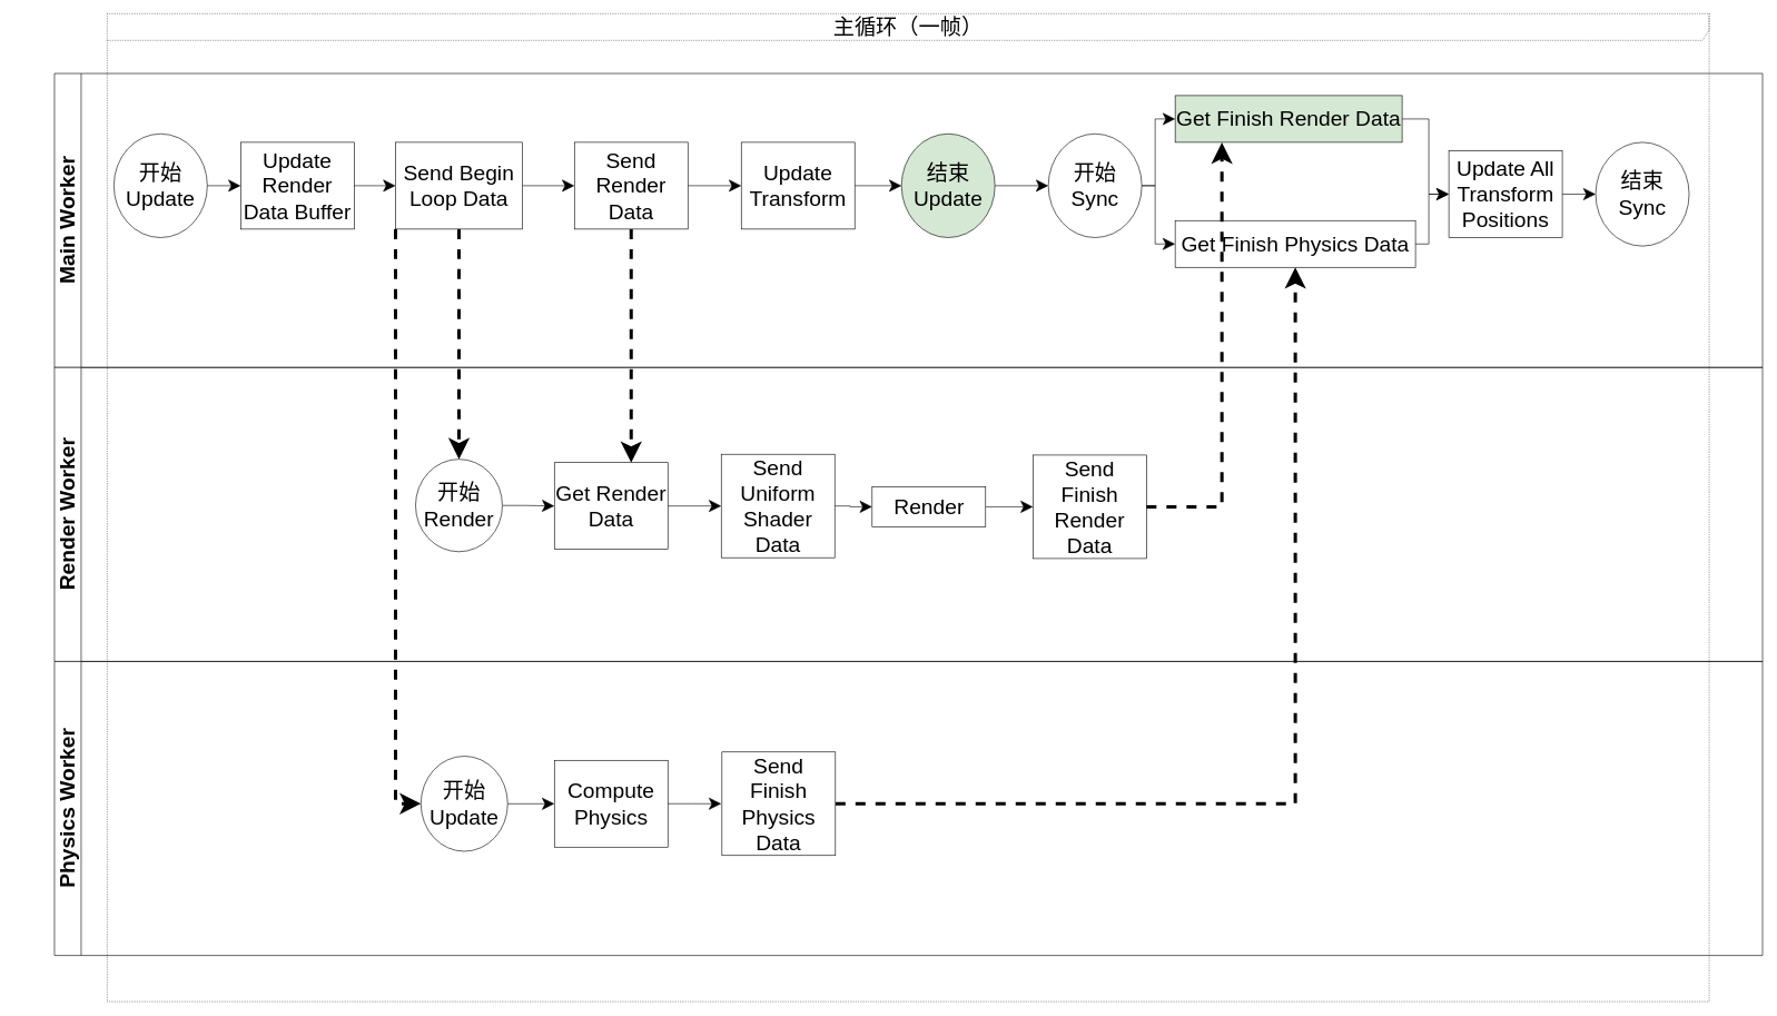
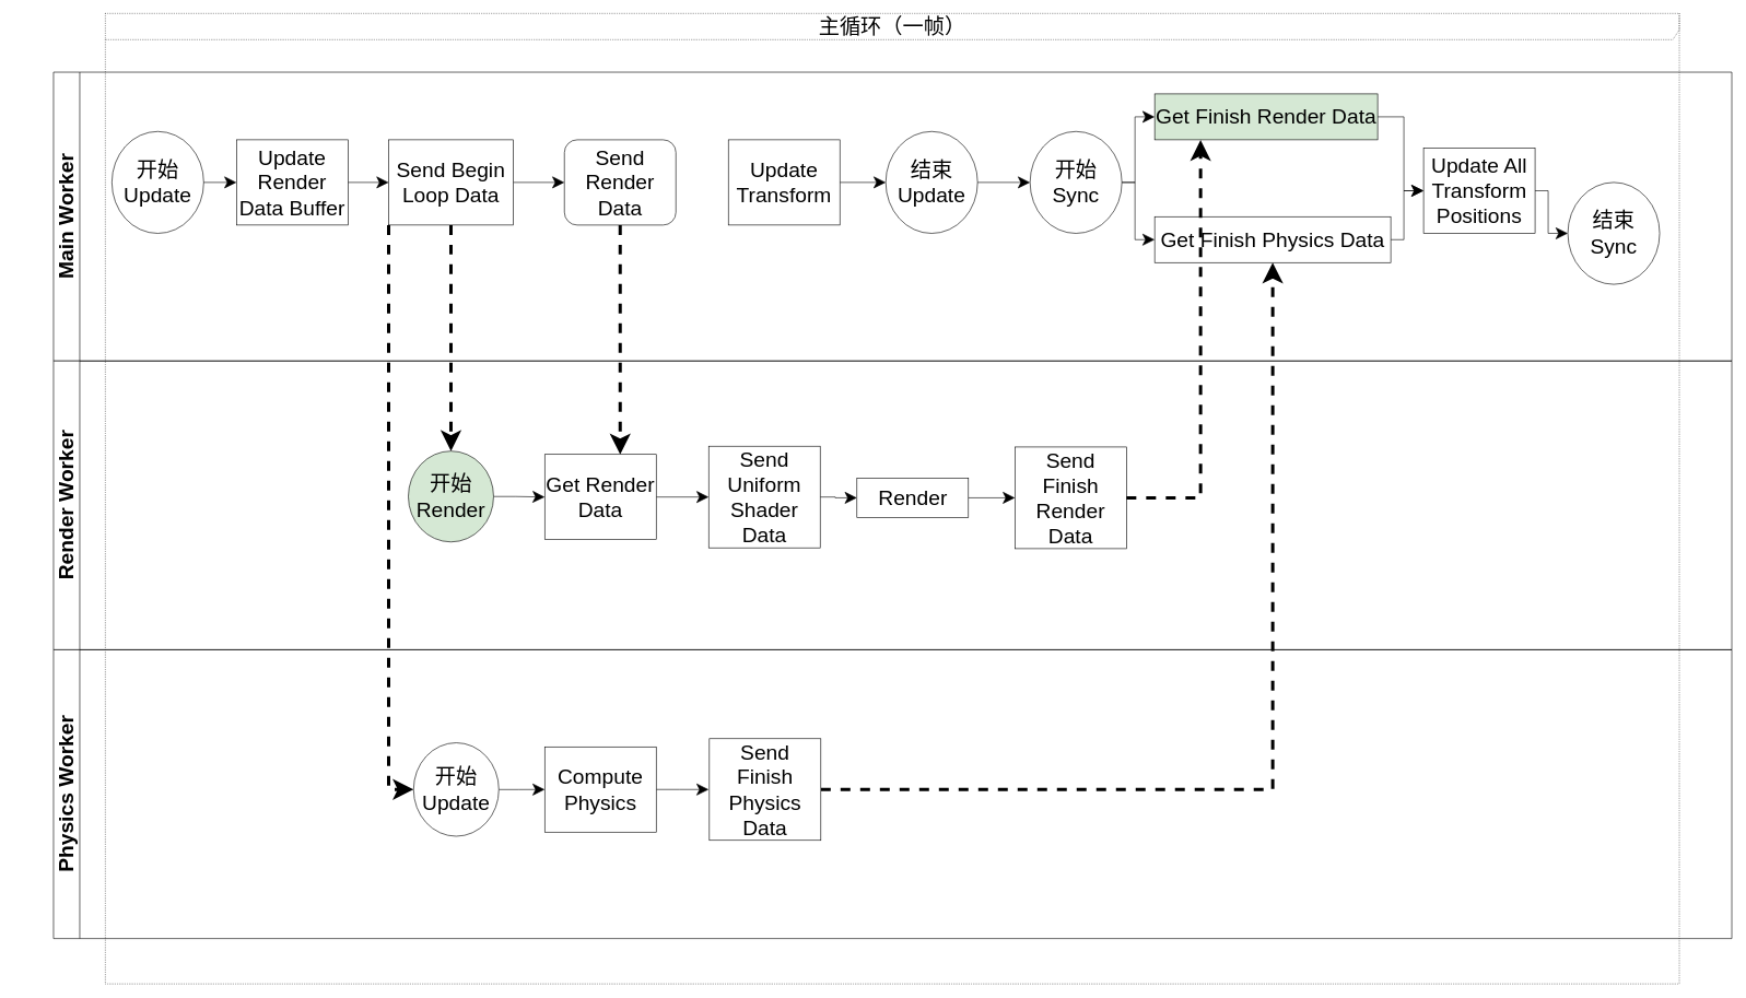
  <mxCell id="0" />
  <mxCell id="1" parent="0" />
  <mxCell id="2" value="&lt;font style=&quot;font-size: 32px&quot;&gt;主循环（一帧）&lt;/font&gt;" style="shape=umlFrame;whiteSpace=wrap;html=1;width=2437;height=40;fontSize=22;dashed=1;dashPattern=1 2;" parent="1" vertex="1"><mxGeometry x="160" y="20" width="2400" height="1480" as="geometry" /></mxCell>
  <mxCell id="3" value="&lt;font style=&quot;font-size: 32px&quot;&gt;Main Worker&lt;/font&gt;" style="swimlane;html=1;childLayout=stackLayout;resizeParent=1;resizeParentMax=0;horizontal=0;startSize=40;horizontalStack=0;fontSize=22;" parent="1" vertex="1"><mxGeometry x="81" y="109.58" width="2559" height="440.42" as="geometry"><mxRectangle x="120" y="120" width="30" height="50" as="alternateBounds" /></mxGeometry></mxCell>
  <mxCell id="4" style="edgeStyle=orthogonalEdgeStyle;rounded=0;orthogonalLoop=1;jettySize=auto;html=1;endArrow=classic;endFill=1;fontSize=22;" parent="1" edge="1"><mxGeometry relative="1" as="geometry"><mxPoint x="20" y="224.02" as="sourcePoint" /><mxPoint x="20.034" y="224.02" as="targetPoint" /></mxGeometry></mxCell>
  <mxCell id="5" value="开始&lt;br&gt;Update" style="ellipse;whiteSpace=wrap;html=1;fontSize=32;" parent="1" vertex="1"><mxGeometry x="170" y="200" width="140" height="155.42" as="geometry" /></mxCell>
  <mxCell id="6" value="" style="edgeStyle=orthogonalEdgeStyle;rounded=0;orthogonalLoop=1;jettySize=auto;html=1;fontSize=32;endSize=16;startSize=16;exitX=1;exitY=0.5;exitDx=0;exitDy=0;" parent="1" source="5" target="8" edge="1"><mxGeometry relative="1" as="geometry"><mxPoint x="320" y="275" as="sourcePoint" /></mxGeometry></mxCell>
  <mxCell id="7" value="" style="edgeStyle=orthogonalEdgeStyle;rounded=0;orthogonalLoop=1;jettySize=auto;html=1;endSize=16;startSize=16;" parent="1" source="8" target="15" edge="1"><mxGeometry relative="1" as="geometry" /></mxCell>
  <mxCell id="8" value="Update Render Data Buffer" style="whiteSpace=wrap;html=1;fontSize=32;" parent="1" vertex="1"><mxGeometry x="360" y="212.71" width="170" height="130" as="geometry" /></mxCell>
  <mxCell id="9" value="&lt;font style=&quot;font-size: 32px&quot;&gt;Render Worker&lt;/font&gt;" style="swimlane;html=1;childLayout=stackLayout;resizeParent=1;resizeParentMax=0;horizontal=0;startSize=40;horizontalStack=0;fontSize=22;" parent="1" vertex="1"><mxGeometry x="81" y="550" width="2559" height="440.42" as="geometry"><mxRectangle x="120" y="120" width="30" height="50" as="alternateBounds" /></mxGeometry></mxCell>
  <mxCell id="10" value="&lt;font style=&quot;font-size: 32px&quot;&gt;Physics Worker&lt;/font&gt;" style="swimlane;html=1;childLayout=stackLayout;resizeParent=1;resizeParentMax=0;horizontal=0;startSize=40;horizontalStack=0;fontSize=22;" parent="1" vertex="1"><mxGeometry x="81" y="990.42" width="2559" height="440.42" as="geometry"><mxRectangle x="120" y="120" width="30" height="50" as="alternateBounds" /></mxGeometry></mxCell>
  <mxCell id="11" style="edgeStyle=orthogonalEdgeStyle;rounded=0;orthogonalLoop=1;jettySize=auto;html=1;endArrow=classic;endFill=1;fontSize=22;" parent="1" edge="1"><mxGeometry relative="1" as="geometry"><mxPoint x="30" y="654.38" as="sourcePoint" /><mxPoint x="30.034" y="654.38" as="targetPoint" /></mxGeometry></mxCell>
  <mxCell id="12" value="" style="edgeStyle=orthogonalEdgeStyle;rounded=0;orthogonalLoop=1;jettySize=auto;html=1;endSize=16;startSize=16;" parent="1" source="15" target="18" edge="1"><mxGeometry relative="1" as="geometry" /></mxCell>
  <mxCell id="13" style="edgeStyle=orthogonalEdgeStyle;rounded=0;orthogonalLoop=1;jettySize=auto;html=1;startSize=16;endSize=16;dashed=1;strokeWidth=5;" parent="1" source="15" target="32" edge="1"><mxGeometry relative="1" as="geometry" /></mxCell>
  <mxCell id="14" style="edgeStyle=orthogonalEdgeStyle;rounded=0;orthogonalLoop=1;jettySize=auto;html=1;entryX=0;entryY=0.5;entryDx=0;entryDy=0;dashed=1;startSize=16;endSize=16;strokeWidth=5;exitX=0;exitY=1;exitDx=0;exitDy=0;" parent="1" source="15" target="41" edge="1"><mxGeometry relative="1" as="geometry" /></mxCell>
  <mxCell id="15" value="Send Begin Loop Data" style="whiteSpace=wrap;html=1;fontSize=32;" parent="1" vertex="1"><mxGeometry x="592" y="212.71" width="190" height="130" as="geometry" /></mxCell>
- <mxCell id="16" value="" style="edgeStyle=orthogonalEdgeStyle;rounded=0;orthogonalLoop=1;jettySize=auto;html=1;endSize=16;startSize=16;" parent="1" source="18" target="20" edge="1"><mxGeometry relative="1" as="geometry" /></mxCell>
  <mxCell id="17" style="edgeStyle=orthogonalEdgeStyle;rounded=0;orthogonalLoop=1;jettySize=auto;html=1;startSize=16;endSize=16;strokeWidth=5;dashed=1;" parent="1" source="18" target="34" edge="1"><mxGeometry relative="1" as="geometry"><Array as="points"><mxPoint x="945" y="550" /><mxPoint x="945" y="550" /></Array></mxGeometry></mxCell>
- <mxCell id="18" value="Send Render Data" style="whiteSpace=wrap;html=1;fontSize=32;" parent="1" vertex="1"><mxGeometry x="860" y="212.71" width="170" height="130" as="geometry" /></mxCell>
+ <mxCell id="18" value="Send Render Data" style="whiteSpace=wrap;html=1;fontSize=32;rounded=1;" parent="1" vertex="1"><mxGeometry x="860" y="212.71" width="170" height="130" as="geometry" /></mxCell>
  <mxCell id="19" style="edgeStyle=orthogonalEdgeStyle;rounded=0;orthogonalLoop=1;jettySize=auto;html=1;entryX=0;entryY=0.5;entryDx=0;entryDy=0;startSize=16;endSize=16;" parent="1" source="20" target="22" edge="1"><mxGeometry relative="1" as="geometry" /></mxCell>
  <mxCell id="20" value="Update Transform" style="whiteSpace=wrap;html=1;fontSize=32;" parent="1" vertex="1"><mxGeometry x="1110" y="212.71" width="170" height="130" as="geometry" /></mxCell>
  <mxCell id="21" style="edgeStyle=orthogonalEdgeStyle;rounded=0;orthogonalLoop=1;jettySize=auto;html=1;entryX=0;entryY=0.5;entryDx=0;entryDy=0;startSize=16;endSize=16;strokeWidth=1;" parent="1" source="22" target="25" edge="1"><mxGeometry relative="1" as="geometry" /></mxCell>
- <mxCell id="22" value="结束&lt;br&gt;Update" style="ellipse;whiteSpace=wrap;html=1;fontSize=32;fillColor=#d5e8d4;" parent="1" vertex="1"><mxGeometry x="1350" y="200" width="140" height="155.42" as="geometry" /></mxCell>
+ <mxCell id="22" value="结束&lt;br&gt;Update" style="ellipse;whiteSpace=wrap;html=1;fontSize=32;" parent="1" vertex="1"><mxGeometry x="1350" y="200" width="140" height="155.42" as="geometry" /></mxCell>
  <mxCell id="23" style="edgeStyle=orthogonalEdgeStyle;rounded=0;orthogonalLoop=1;jettySize=auto;html=1;entryX=0;entryY=0.5;entryDx=0;entryDy=0;startSize=16;endSize=16;strokeWidth=1;" parent="1" source="25" target="27" edge="1"><mxGeometry relative="1" as="geometry" /></mxCell>
  <mxCell id="24" style="edgeStyle=orthogonalEdgeStyle;rounded=0;orthogonalLoop=1;jettySize=auto;html=1;entryX=0;entryY=0.5;entryDx=0;entryDy=0;startSize=16;endSize=16;strokeWidth=1;" parent="1" source="25" target="47" edge="1"><mxGeometry relative="1" as="geometry" /></mxCell>
  <mxCell id="25" value="开始&lt;br&gt;Sync" style="ellipse;whiteSpace=wrap;html=1;fontSize=32;" parent="1" vertex="1"><mxGeometry x="1570" y="200" width="140" height="155.42" as="geometry" /></mxCell>
  <mxCell id="26" style="edgeStyle=orthogonalEdgeStyle;rounded=0;orthogonalLoop=1;jettySize=auto;html=1;entryX=0;entryY=0.5;entryDx=0;entryDy=0;startSize=16;endSize=16;strokeWidth=1;" parent="1" source="27" target="29" edge="1"><mxGeometry relative="1" as="geometry"><Array as="points"><mxPoint x="2140" y="178" /><mxPoint x="2140" y="290" /></Array></mxGeometry></mxCell>
  <mxCell id="27" value="Get Finish Render Data" style="whiteSpace=wrap;html=1;fontSize=32;fillColor=#d5e8d4;" parent="1" vertex="1"><mxGeometry x="1760" y="142.71" width="340" height="70" as="geometry" /></mxCell>
  <mxCell id="28" style="edgeStyle=orthogonalEdgeStyle;rounded=0;orthogonalLoop=1;jettySize=auto;html=1;startSize=16;endSize=16;strokeWidth=1;" parent="1" source="29" target="30" edge="1"><mxGeometry relative="1" as="geometry" /></mxCell>
  <mxCell id="29" value="Update All Transform Positions" style="whiteSpace=wrap;html=1;fontSize=32;" parent="1" vertex="1"><mxGeometry x="2170" y="225.42" width="170" height="130" as="geometry" /></mxCell>
- <mxCell id="30" value="结束&lt;br&gt;Sync" style="ellipse;whiteSpace=wrap;html=1;fontSize=32;" parent="1" vertex="1"><mxGeometry x="2390" y="212.71" width="140" height="155.42" as="geometry" /></mxCell>
+ <mxCell id="30" value="结束&lt;br&gt;Sync" style="ellipse;whiteSpace=wrap;html=1;fontSize=32;" parent="1" vertex="1"><mxGeometry x="2390" y="277.71" width="140" height="155.42" as="geometry" /></mxCell>
  <mxCell id="31" style="edgeStyle=orthogonalEdgeStyle;rounded=0;orthogonalLoop=1;jettySize=auto;html=1;entryX=0;entryY=0.5;entryDx=0;entryDy=0;startSize=16;endSize=16;strokeWidth=1;" parent="1" source="32" target="34" edge="1"><mxGeometry relative="1" as="geometry" /></mxCell>
- <mxCell id="32" value="开始&lt;br&gt;Render" style="ellipse;whiteSpace=wrap;html=1;fontSize=32;" parent="1" vertex="1"><mxGeometry x="622" y="687.44" width="130" height="138.54" as="geometry" /></mxCell>
+ <mxCell id="32" value="开始&lt;br&gt;Render" style="ellipse;whiteSpace=wrap;html=1;fontSize=32;fillColor=#d5e8d4;" parent="1" vertex="1"><mxGeometry x="622" y="687.44" width="130" height="138.54" as="geometry" /></mxCell>
  <mxCell id="33" value="" style="edgeStyle=orthogonalEdgeStyle;rounded=0;orthogonalLoop=1;jettySize=auto;html=1;startSize=16;endSize=16;" parent="1" source="34" target="36" edge="1"><mxGeometry relative="1" as="geometry" /></mxCell>
  <mxCell id="34" value="Get Render Data" style="whiteSpace=wrap;html=1;fontSize=32;" parent="1" vertex="1"><mxGeometry x="830" y="692.5" width="170" height="130" as="geometry" /></mxCell>
  <mxCell id="35" style="edgeStyle=orthogonalEdgeStyle;rounded=0;orthogonalLoop=1;jettySize=auto;html=1;entryX=0;entryY=0.5;entryDx=0;entryDy=0;startSize=16;endSize=16;" parent="1" source="36" target="38" edge="1"><mxGeometry relative="1" as="geometry" /></mxCell>
  <mxCell id="36" value="Send Uniform Shader Data" style="whiteSpace=wrap;html=1;fontSize=32;" parent="1" vertex="1"><mxGeometry x="1080" y="680" width="170" height="155" as="geometry" /></mxCell>
  <mxCell id="37" style="edgeStyle=orthogonalEdgeStyle;rounded=0;orthogonalLoop=1;jettySize=auto;html=1;entryX=0;entryY=0.5;entryDx=0;entryDy=0;startSize=16;endSize=16;strokeWidth=1;" parent="1" source="38" target="39" edge="1"><mxGeometry relative="1" as="geometry" /></mxCell>
  <mxCell id="38" value="Render" style="html=1;fontSize=32;" parent="1" vertex="1"><mxGeometry x="1306" y="728.71" width="170" height="60" as="geometry" /></mxCell>
  <mxCell id="39" value="Send Finish Render Data" style="whiteSpace=wrap;html=1;fontSize=32;" parent="1" vertex="1"><mxGeometry x="1547" y="681.21" width="170" height="155" as="geometry" /></mxCell>
  <mxCell id="40" style="edgeStyle=orthogonalEdgeStyle;rounded=0;orthogonalLoop=1;jettySize=auto;html=1;entryX=0;entryY=0.5;entryDx=0;entryDy=0;startSize=16;endSize=16;strokeWidth=1;" parent="1" source="41" target="43" edge="1"><mxGeometry relative="1" as="geometry" /></mxCell>
  <mxCell id="41" value="开始&lt;br&gt;Update" style="ellipse;whiteSpace=wrap;html=1;fontSize=32;" parent="1" vertex="1"><mxGeometry x="630" y="1132.29" width="130" height="142.5" as="geometry" /></mxCell>
  <mxCell id="42" value="" style="edgeStyle=orthogonalEdgeStyle;rounded=0;orthogonalLoop=1;jettySize=auto;html=1;startSize=16;endSize=16;" parent="1" source="43" edge="1"><mxGeometry relative="1" as="geometry"><mxPoint x="1080" y="1203.54" as="targetPoint" /></mxGeometry></mxCell>
  <mxCell id="43" value="Compute Physics" style="whiteSpace=wrap;html=1;fontSize=32;" parent="1" vertex="1"><mxGeometry x="830" y="1138.54" width="170" height="130" as="geometry" /></mxCell>
  <mxCell id="44" style="edgeStyle=orthogonalEdgeStyle;rounded=0;orthogonalLoop=1;jettySize=auto;html=1;entryX=0.5;entryY=1;entryDx=0;entryDy=0;dashed=1;startSize=16;endSize=16;strokeWidth=5;" parent="1" source="45" target="47" edge="1"><mxGeometry relative="1" as="geometry" /></mxCell>
  <mxCell id="45" value="Send Finish Physics Data" style="whiteSpace=wrap;html=1;fontSize=32;" parent="1" vertex="1"><mxGeometry x="1081" y="1126.04" width="170" height="155" as="geometry" /></mxCell>
  <mxCell id="46" style="edgeStyle=orthogonalEdgeStyle;rounded=0;orthogonalLoop=1;jettySize=auto;html=1;entryX=0;entryY=0.5;entryDx=0;entryDy=0;startSize=16;endSize=16;strokeWidth=1;" parent="1" source="47" target="29" edge="1"><mxGeometry relative="1" as="geometry" /></mxCell>
  <mxCell id="47" value="Get Finish Physics Data" style="whiteSpace=wrap;html=1;fontSize=32;" parent="1" vertex="1"><mxGeometry x="1760" y="330" width="360" height="70" as="geometry" /></mxCell>
  <mxCell id="48" style="edgeStyle=orthogonalEdgeStyle;rounded=0;orthogonalLoop=1;jettySize=auto;html=1;dashed=1;startSize=16;endSize=16;strokeWidth=5;" parent="1" source="39" edge="1"><mxGeometry relative="1" as="geometry"><mxPoint x="1830" y="213" as="targetPoint" /><Array as="points"><mxPoint x="1830" y="759" /></Array></mxGeometry></mxCell>
